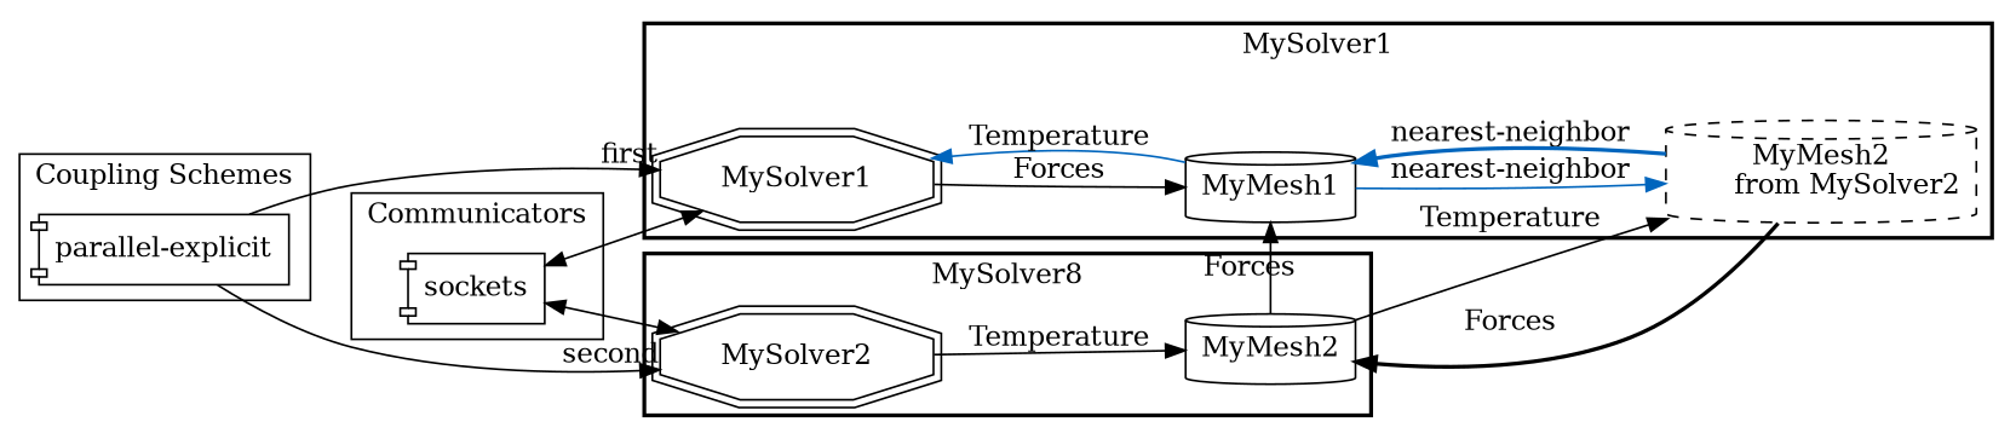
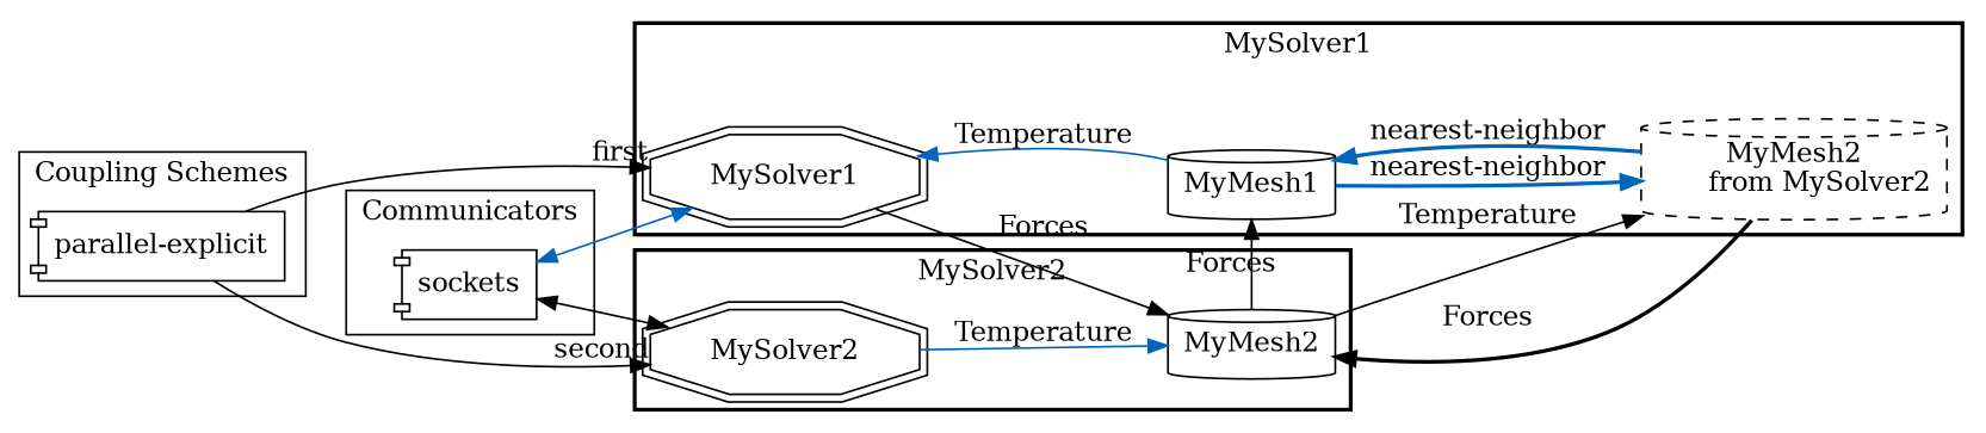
  digraph {
    compound=True
    rankdir=LR
    splines=true
    node [shape=cylinder color=black]
    edge [color=black]
    n1 [label=sockets shape=component color=""]
    n2 [label="parallel-explicit" shape=component color=""]
    MySolver1 [shape=doubleoctagon]
    n4 [label=MyMesh1]
    n5 [label="MyMesh2\n      from MySolver2" style=dashed]
    MySolver2 [shape=doubleoctagon]
    n7 [label=MyMesh2]
    subgraph cluster_1 {
      label=Communicators
      n1
    }
    subgraph cluster_2 {
      label="Coupling Schemes"
      n2
    }
    subgraph cluster_3 {
      label=MySolver1
      style=bold
      MySolver1
      n4
      n5
    }
    subgraph cluster_4 {
-     label=MySolver8
+     label=MySolver2
      style=bold
      MySolver2
      n7
    }
-   n1 -> MySolver1 [dir=both]
+   n1 -> MySolver1 [color="#0065bd" dir=both]
    n1 -> MySolver2 [dir=both]
    n2 -> MySolver1 [headlabel=first minlen=2]
    n2 -> MySolver2 [headlabel=second minlen=2]
-   MySolver1 -> n4 [label=Forces]
+   MySolver1 -> n7 [label=Forces]
    n4 -> MySolver1 [color="#0065bd" label=Temperature]
-   n4 -> n5 [color="#0065bd" label="nearest-neighbor" style=solid]
+   n4 -> n5 [color="#0065bd" label="nearest-neighbor" style=bold]
    n5 -> n4 [color="#0065bd" label="nearest-neighbor" style=bold]
    n5 -> n7 [label=Forces style=bold]
-   MySolver2 -> n7 [label=Temperature]
+   MySolver2 -> n7 [color="#0065bd" label=Temperature]
    n7 -> n4 [label=Forces]
    n7 -> n5 [label=Temperature]
  }
